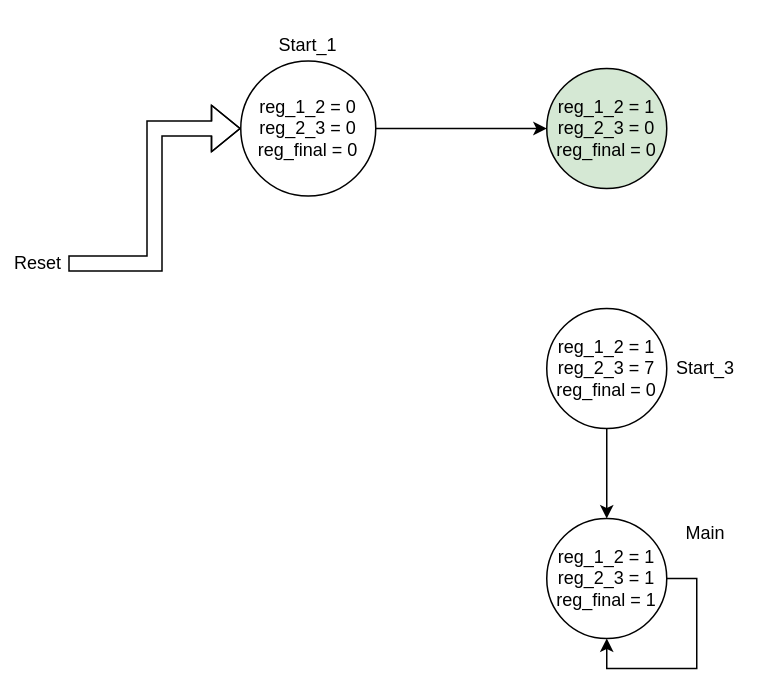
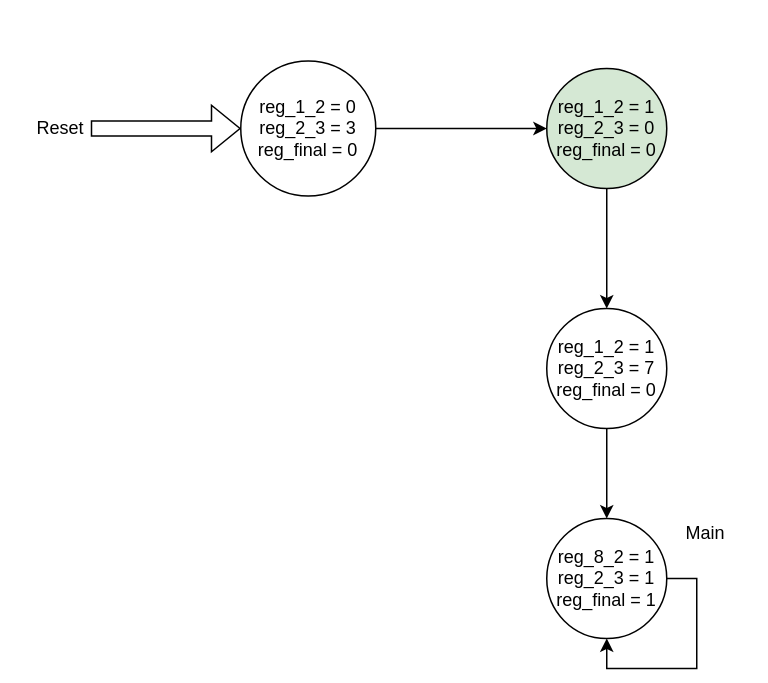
  <mxCell id="0" />
  <mxCell id="1" parent="0" />
  <mxCell id="2" style="edgeStyle=orthogonalEdgeStyle;rounded=0;orthogonalLoop=1;jettySize=auto;html=1;entryX=0;entryY=0.5;entryDx=0;entryDy=0;" edge="1" parent="1" source="3" target="7"><mxGeometry relative="1" as="geometry" /></mxCell>
- <mxCell id="3" value="reg_1_2 = 0&lt;br&gt;reg_2_3 = 0&lt;br&gt;reg_final = 0" style="ellipse;whiteSpace=wrap;html=1;aspect=fixed;" vertex="1" parent="1"><mxGeometry x="160" y="40" width="90" height="90" as="geometry" /></mxCell>
+ <mxCell id="3" value="reg_1_2 = 0&lt;br&gt;reg_2_3 = 3&lt;br&gt;reg_final = 0" style="ellipse;whiteSpace=wrap;html=1;aspect=fixed;" vertex="1" parent="1"><mxGeometry x="160" y="40" width="90" height="90" as="geometry" /></mxCell>
  <mxCell id="4" style="edgeStyle=orthogonalEdgeStyle;shape=flexArrow;rounded=0;orthogonalLoop=1;jettySize=auto;html=1;entryX=0;entryY=0.5;entryDx=0;entryDy=0;" edge="1" parent="1" source="5" target="3"><mxGeometry relative="1" as="geometry" /></mxCell>
- <mxCell id="5" value="Reset" style="text;html=1;strokeColor=none;fillColor=none;align=center;verticalAlign=middle;whiteSpace=wrap;rounded=0;" vertex="1" parent="1"><mxGeometry x="5" y="165" width="40" height="20" as="geometry" /></mxCell>
+ <mxCell id="5" value="Reset" style="text;html=1;strokeColor=none;fillColor=none;align=center;verticalAlign=middle;whiteSpace=wrap;rounded=0;" vertex="1" parent="1"><mxGeometry x="20" y="75" width="40" height="20" as="geometry" /></mxCell>
+ <mxCell id="6" style="edgeStyle=orthogonalEdgeStyle;rounded=0;orthogonalLoop=1;jettySize=auto;html=1;entryX=0.5;entryY=0;entryDx=0;entryDy=0;" edge="1" parent="1" source="7" target="10"><mxGeometry relative="1" as="geometry" /></mxCell>
  <mxCell id="7" value="reg_1_2 = 1&lt;br&gt;reg_2_3 = 0&lt;br&gt;reg_final = 0" style="ellipse;whiteSpace=wrap;html=1;aspect=fixed;fillColor=#d5e8d4;" vertex="1" parent="1"><mxGeometry x="364" y="45" width="80" height="80" as="geometry" /></mxCell>
- <mxCell id="8" value="Start_1" style="text;html=1;strokeColor=none;fillColor=none;align=center;verticalAlign=middle;whiteSpace=wrap;rounded=0;" vertex="1" parent="1"><mxGeometry x="185" y="20" width="40" height="20" as="geometry" /></mxCell>
  <mxCell id="9" style="edgeStyle=orthogonalEdgeStyle;rounded=0;orthogonalLoop=1;jettySize=auto;html=1;" edge="1" parent="1" source="10" target="12"><mxGeometry relative="1" as="geometry" /></mxCell>
  <mxCell id="10" value="reg_1_2 = 1&lt;br&gt;reg_2_3 = 7&lt;br&gt;reg_final = 0" style="ellipse;whiteSpace=wrap;html=1;aspect=fixed;" vertex="1" parent="1"><mxGeometry x="364" y="205" width="80" height="80" as="geometry" /></mxCell>
- <mxCell id="11" value="Start_3" style="text;html=1;strokeColor=none;fillColor=none;align=center;verticalAlign=middle;whiteSpace=wrap;rounded=0;" vertex="1" parent="1"><mxGeometry x="450" y="235" width="40" height="20" as="geometry" /></mxCell>
- <mxCell id="12" value="reg_1_2 = 1&lt;br&gt;reg_2_3 = 1&lt;br&gt;reg_final = 1" style="ellipse;whiteSpace=wrap;html=1;aspect=fixed;" vertex="1" parent="1"><mxGeometry x="364" y="345" width="80" height="80" as="geometry" /></mxCell>
+ <mxCell id="12" value="reg_8_2 = 1&lt;br&gt;reg_2_3 = 1&lt;br&gt;reg_final = 1" style="ellipse;whiteSpace=wrap;html=1;aspect=fixed;" vertex="1" parent="1"><mxGeometry x="364" y="345" width="80" height="80" as="geometry" /></mxCell>
  <mxCell id="13" style="edgeStyle=orthogonalEdgeStyle;rounded=0;orthogonalLoop=1;jettySize=auto;html=1;entryX=0.5;entryY=1;entryDx=0;entryDy=0;exitX=1;exitY=0.5;exitDx=0;exitDy=0;" edge="1" parent="1" source="12" target="12"><mxGeometry relative="1" as="geometry" /></mxCell>
  <mxCell id="14" value="Main" style="text;html=1;strokeColor=none;fillColor=none;align=center;verticalAlign=middle;whiteSpace=wrap;rounded=0;" vertex="1" parent="1"><mxGeometry x="450" y="345" width="40" height="20" as="geometry" /></mxCell>
